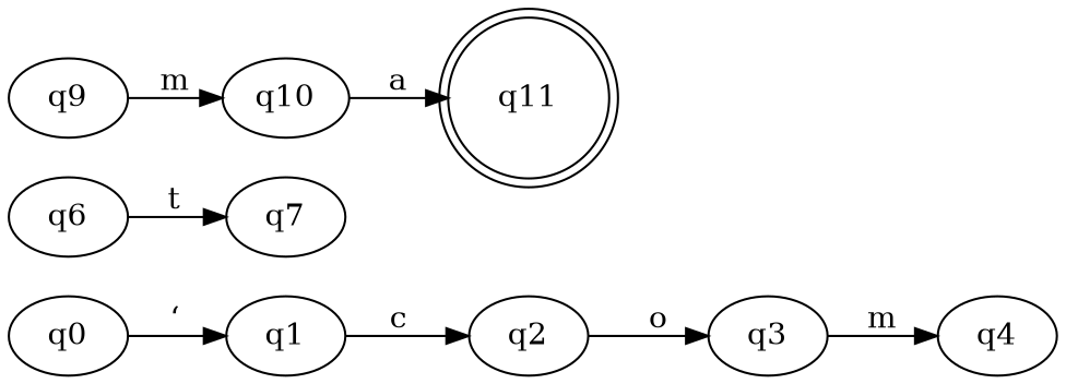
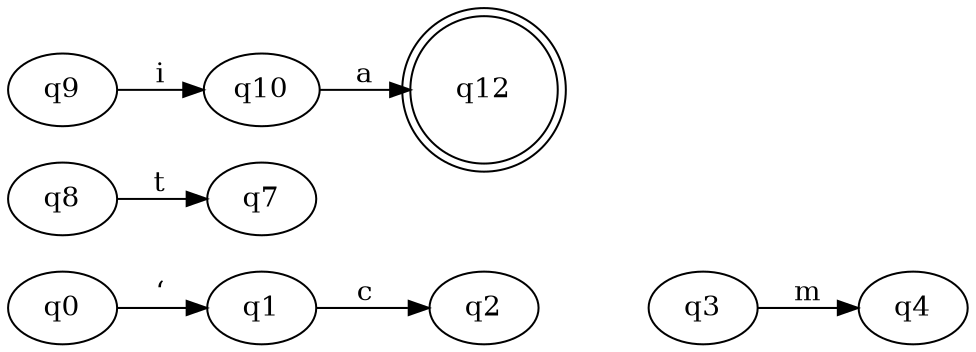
  digraph {
    rankdir=LR
    q0
    q1
    q2
    q3
    q4
-   q6
+   q6 [label=q8]
    q7
    q9
    q10
-   q11 [shape=doublecircle]
+   q11 [shape=doublecircle label=q12]
    q0 -> q1 [label="‘"]
    q1 -> q2 [label=c]
-   q2 -> q3 [label=o]
    q3 -> q4 [label=m]
    q6 -> q7 [label=t]
-   q9 -> q10 [label=m]
+   q9 -> q10 [label=i]
    q10 -> q11 [label=a]
  }
